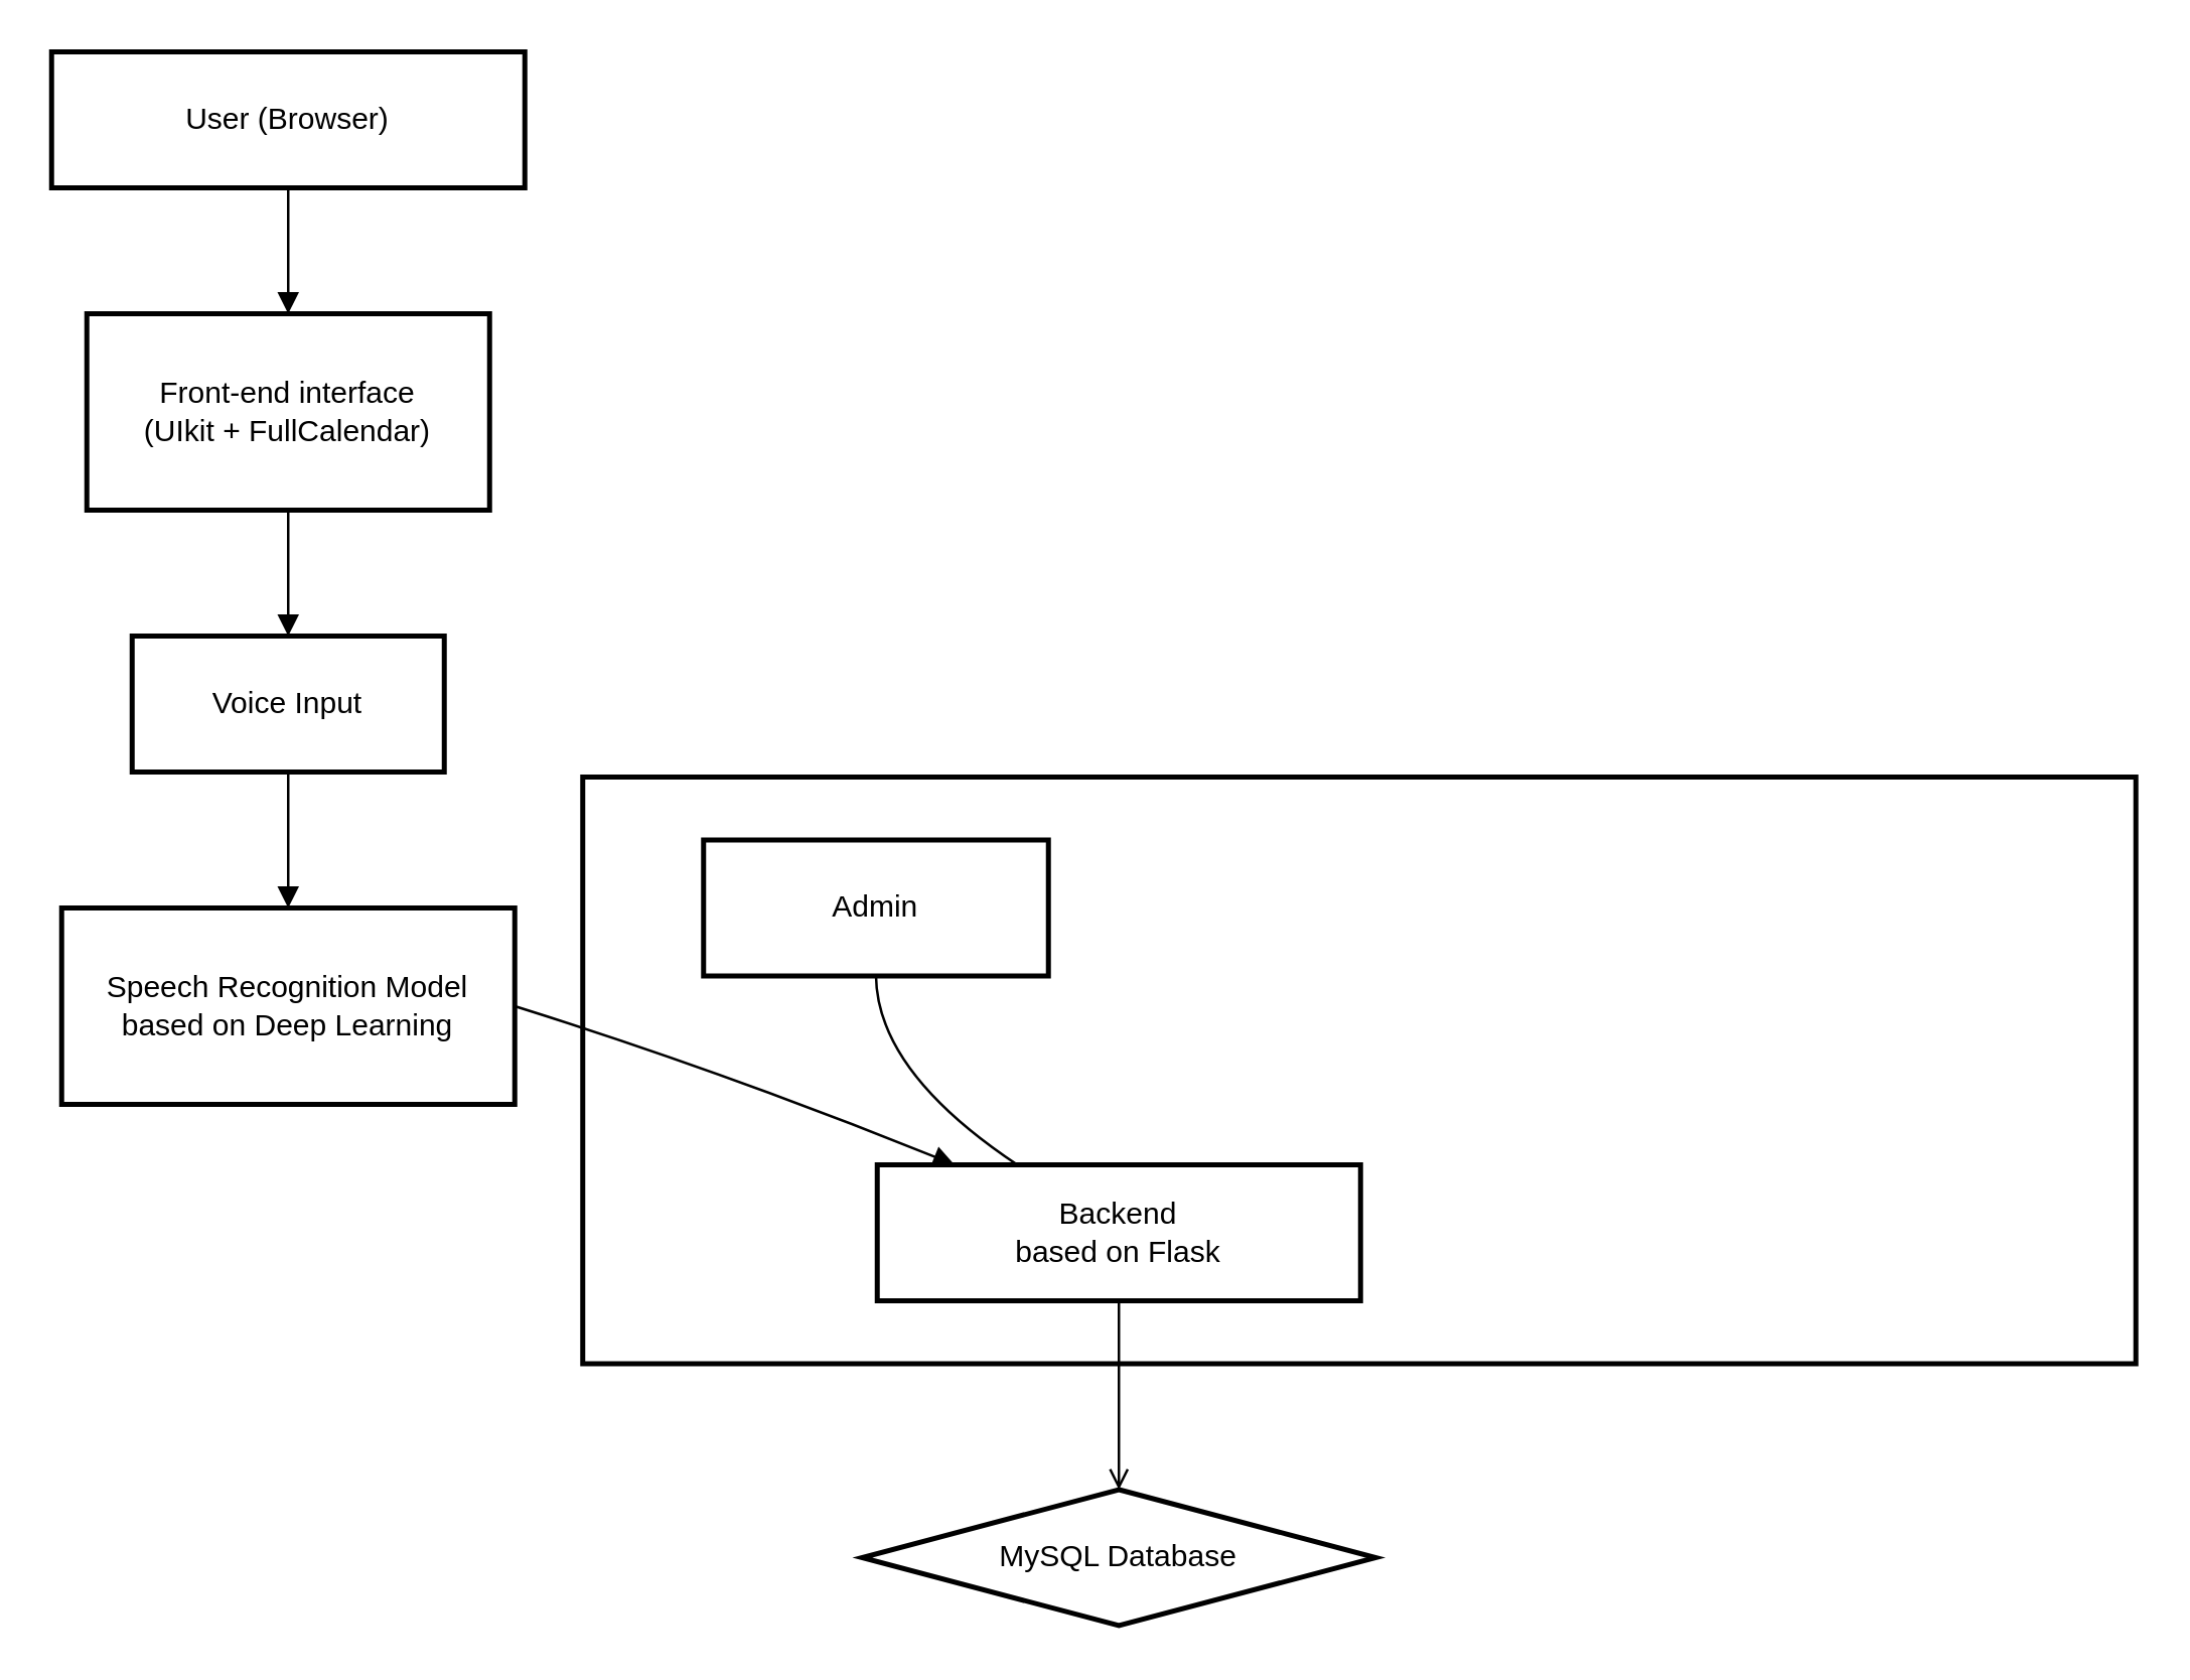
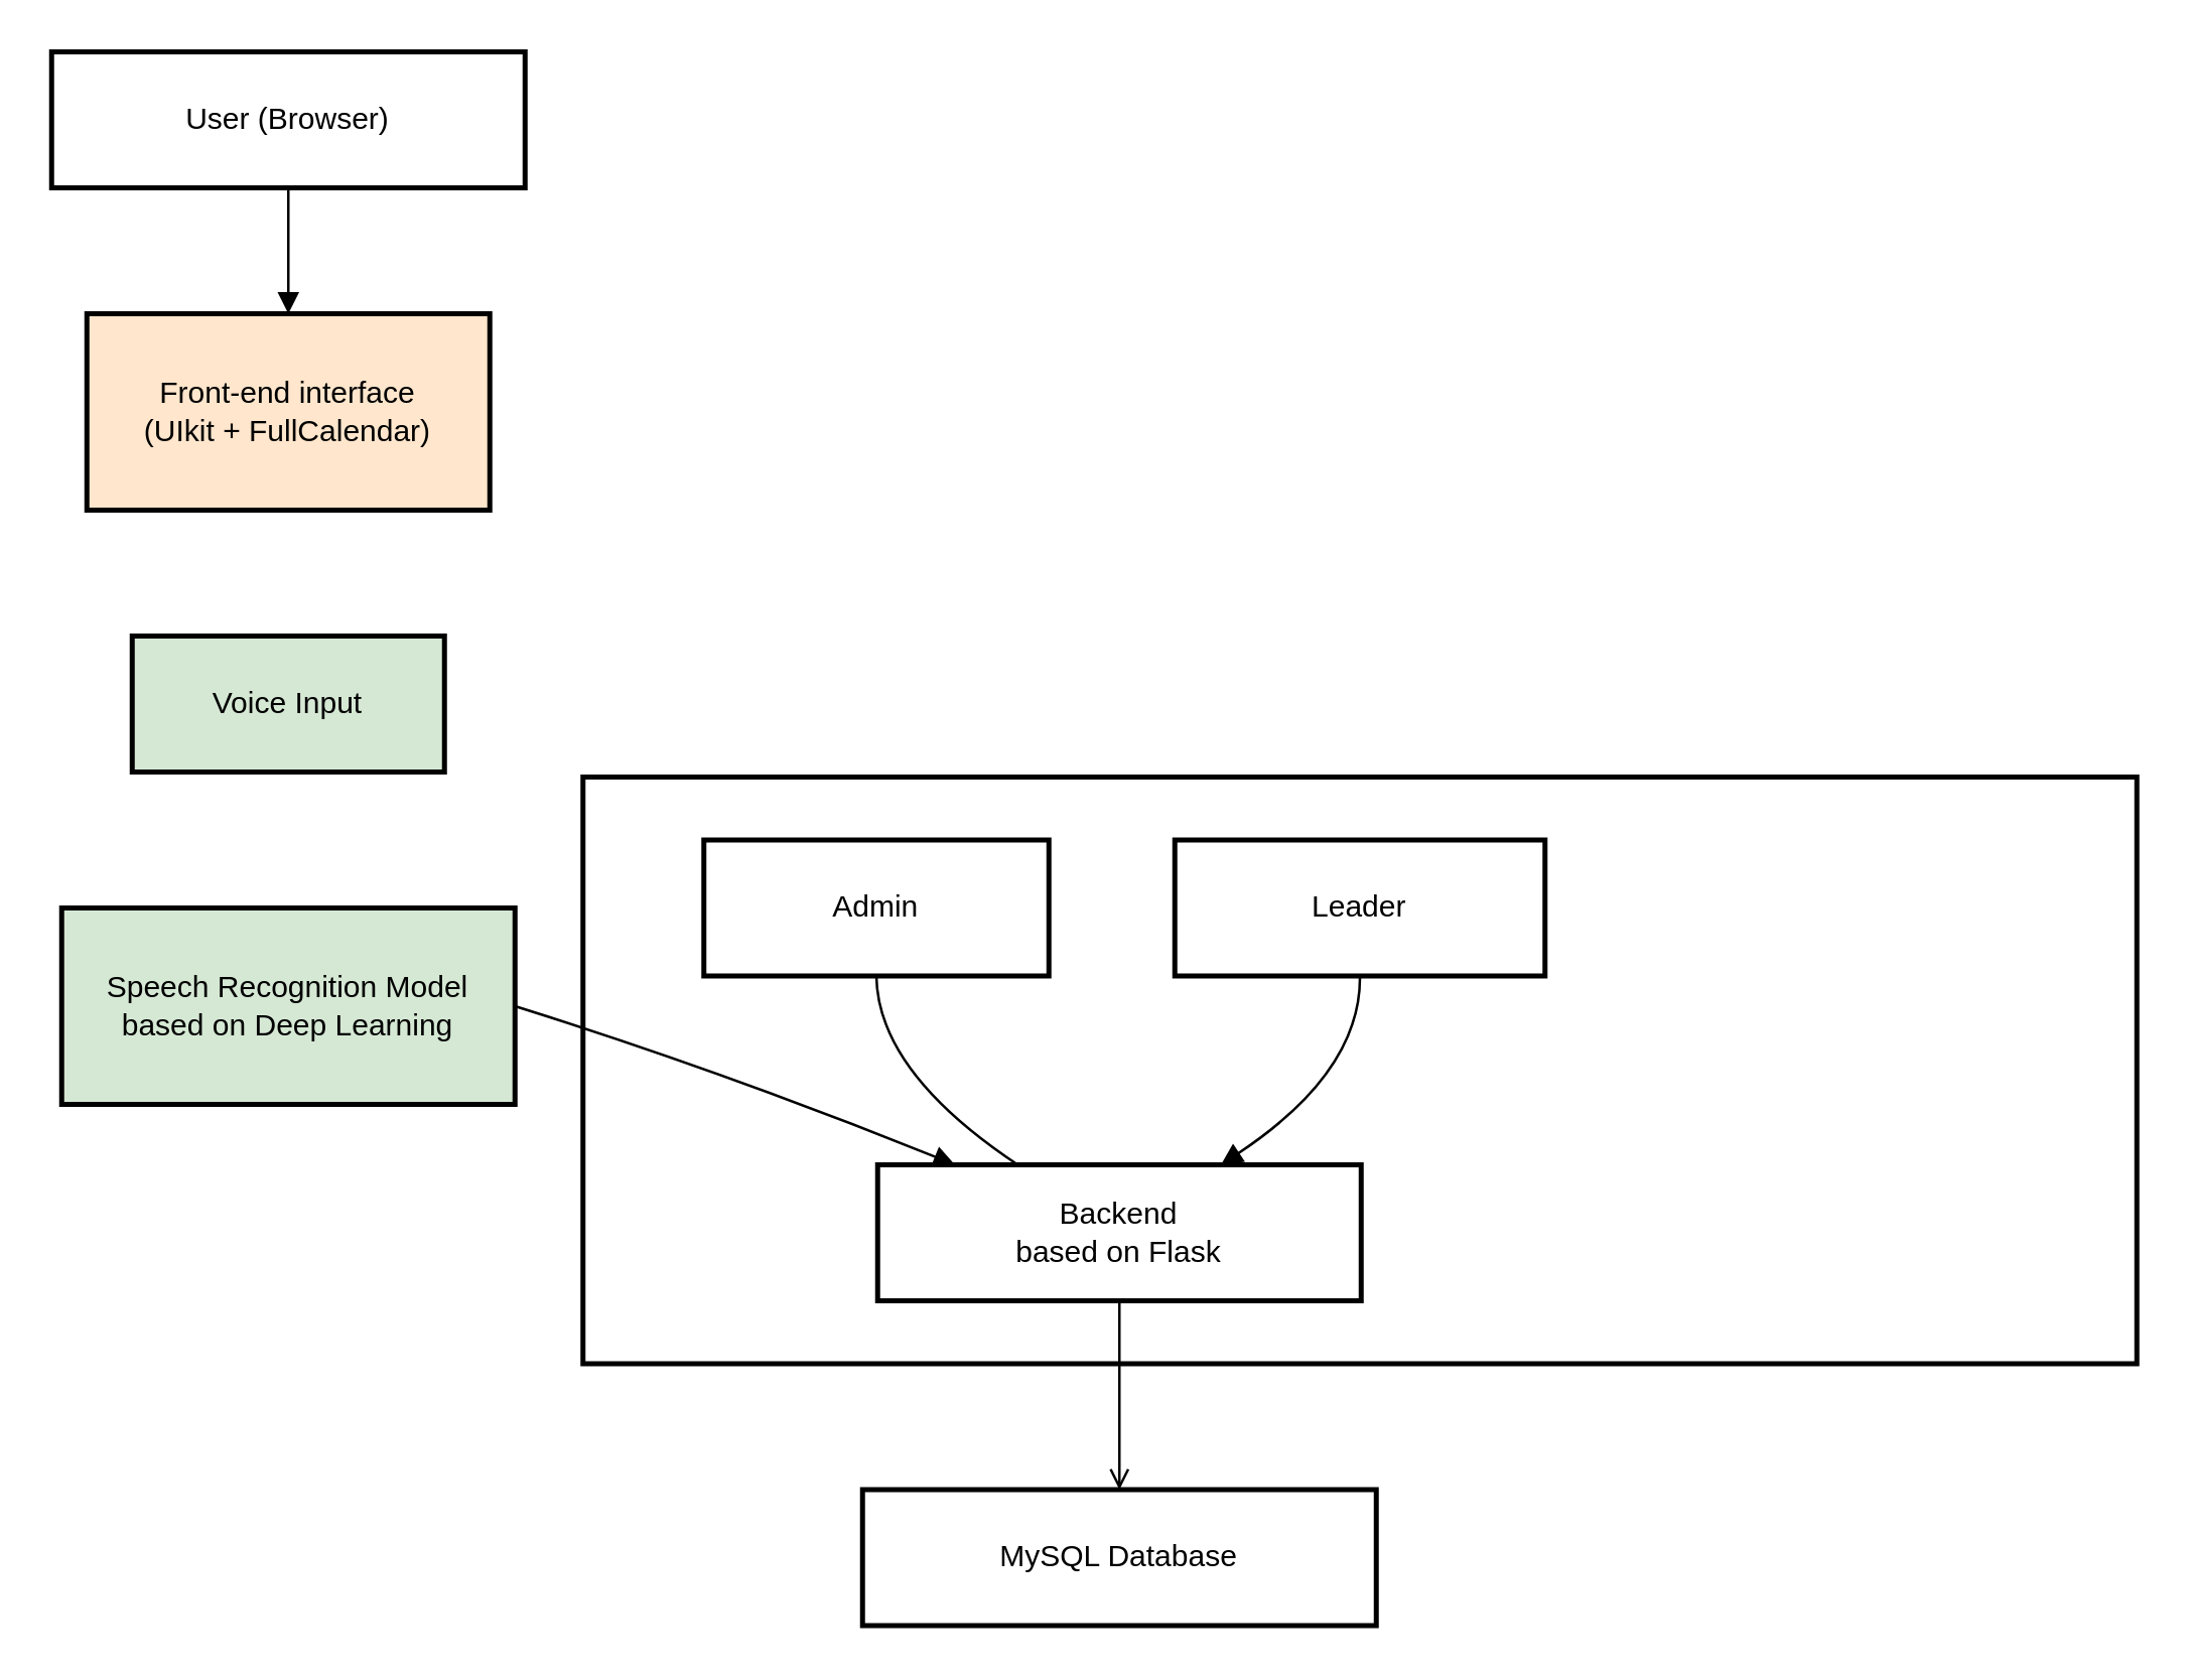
  <mxCell id="0" />
  <mxCell id="1" parent="0" />
  <mxCell id="2" value="" style="whiteSpace=wrap;strokeWidth=2;" parent="1" vertex="1"><mxGeometry x="231" y="308" width="617" height="233" as="geometry" /></mxCell>
  <mxCell id="3" value="User (Browser)" style="whiteSpace=wrap;strokeWidth=2;" parent="1" vertex="1"><mxGeometry x="20" y="20" width="188" height="54" as="geometry" /></mxCell>
- <mxCell id="4" value="Front-end interface&#10;(UIkit + FullCalendar)" style="whiteSpace=wrap;strokeWidth=2;fontFamily=Helvetica;" parent="1" vertex="1"><mxGeometry x="34" y="124" width="160" height="78" as="geometry" /></mxCell>
- <mxCell id="5" value="Voice Input" style="whiteSpace=wrap;strokeWidth=2;" parent="1" vertex="1"><mxGeometry x="52" y="252" width="124" height="54" as="geometry" /></mxCell>
+ <mxCell id="4" value="Front-end interface&#10;(UIkit + FullCalendar)" style="whiteSpace=wrap;strokeWidth=2;fontFamily=Helvetica;fillColor=#ffe6cc;" parent="1" vertex="1"><mxGeometry x="34" y="124" width="160" height="78" as="geometry" /></mxCell>
+ <mxCell id="5" value="Voice Input" style="whiteSpace=wrap;strokeWidth=2;fillColor=#d5e8d4;" parent="1" vertex="1"><mxGeometry x="52" y="252" width="124" height="54" as="geometry" /></mxCell>
  <mxCell id="6" value="Backend&#10;based on Flask" style="whiteSpace=wrap;strokeWidth=2;" parent="1" vertex="1"><mxGeometry x="348" y="462" width="192" height="54" as="geometry" /></mxCell>
- <mxCell id="7" value="MySQL Database" style="rhombus;whiteSpace=wrap;strokeWidth=2;" parent="1" vertex="1"><mxGeometry x="342" y="591" width="204" height="54" as="geometry" /></mxCell>
+ <mxCell id="7" value="MySQL Database" style="whiteSpace=wrap;strokeWidth=2;" parent="1" vertex="1"><mxGeometry x="342" y="591" width="204" height="54" as="geometry" /></mxCell>
  <mxCell id="8" value="Admin" style="whiteSpace=wrap;strokeWidth=2;" parent="1" vertex="1"><mxGeometry x="279" y="333" width="137" height="54" as="geometry" /></mxCell>
+ <mxCell id="9" value="Leader" style="whiteSpace=wrap;strokeWidth=2;" parent="1" vertex="1"><mxGeometry x="466" y="333" width="147" height="54" as="geometry" /></mxCell>
  <mxCell id="10" value="" style="curved=1;startArrow=none;endArrow=block;exitX=0.5;exitY=1;entryX=0.5;entryY=0;" parent="1" source="3" target="4" edge="1"><mxGeometry relative="1" as="geometry"><Array as="points" /></mxGeometry></mxCell>
- <mxCell id="11" value="" style="curved=1;startArrow=none;endArrow=block;exitX=0.5;exitY=1;entryX=0.5;entryY=0;" parent="1" source="4" target="5" edge="1"><mxGeometry relative="1" as="geometry"><Array as="points" /></mxGeometry></mxCell>
- <mxCell id="12" value="" style="curved=1;startArrow=none;endArrow=block;exitX=0.5;exitY=1;" parent="1" source="5" target="17" edge="1"><mxGeometry relative="1" as="geometry"><Array as="points" /><mxPoint x="114" y="356" as="targetPoint" /></mxGeometry></mxCell>
  <mxCell id="13" value="" style="curved=1;startArrow=none;endArrow=block;exitX=1;exitY=0.5;entryX=0.16;entryY=0;exitDx=0;exitDy=0;" parent="1" source="17" target="6" edge="1"><mxGeometry relative="1" as="geometry"><Array as="points"><mxPoint x="287" y="425" /></Array><mxPoint x="166" y="383" as="sourcePoint" /></mxGeometry></mxCell>
  <mxCell id="14" value="" style="curved=1;startArrow=none;endArrow=open;exitX=0.5;exitY=1;entryX=0.5;entryY=0;" parent="1" source="6" target="7" edge="1"><mxGeometry relative="1" as="geometry"><Array as="points" /></mxGeometry></mxCell>
  <mxCell id="15" value="" style="curved=1;startArrow=none;endArrow=none;exitX=0.5;exitY=1;entryX=0.29;entryY=0;" parent="1" source="8" target="6" edge="1"><mxGeometry relative="1" as="geometry"><Array as="points"><mxPoint x="348" y="425" /></Array></mxGeometry></mxCell>
- <mxCell id="17" value="Speech Recognition Model&#10;based on Deep Learning" style="whiteSpace=wrap;strokeWidth=2;fontFamily=Helvetica;" vertex="1" parent="1"><mxGeometry x="24" y="360" width="180" height="78" as="geometry" /></mxCell>
+ <mxCell id="16" value="" style="curved=1;startArrow=none;endArrow=block;exitX=0.5;exitY=1;entryX=0.71;entryY=0;" parent="1" source="9" target="6" edge="1"><mxGeometry relative="1" as="geometry"><Array as="points"><mxPoint x="540" y="425" /></Array></mxGeometry></mxCell>
+ <mxCell id="17" value="Speech Recognition Model&#10;based on Deep Learning" style="whiteSpace=wrap;strokeWidth=2;fontFamily=Helvetica;fillColor=#d5e8d4;" vertex="1" parent="1"><mxGeometry x="24" y="360" width="180" height="78" as="geometry" /></mxCell>
